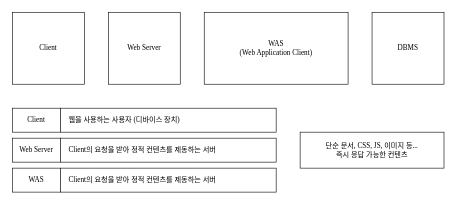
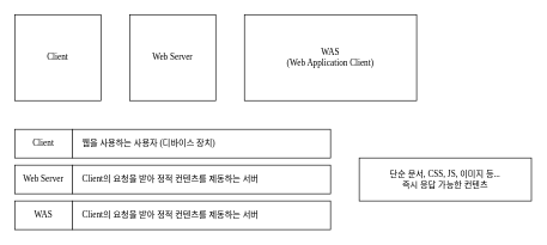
  <mxCell id="0" />
  <mxCell id="1" parent="0" />
  <mxCell id="2" value="Web Server" style="rounded=0;whiteSpace=wrap;html=1;fontFamily=a고딕14;" vertex="1" parent="1"><mxGeometry x="180" y="20" width="120" height="120" as="geometry" /></mxCell>
  <mxCell id="3" value="WAS&lt;br&gt;(Web Application Client)" style="rounded=0;whiteSpace=wrap;html=1;fontFamily=a고딕14;" vertex="1" parent="1"><mxGeometry x="340" y="20" width="240" height="120" as="geometry" /></mxCell>
- <mxCell id="4" value="DBMS" style="rounded=0;whiteSpace=wrap;html=1;fontFamily=a고딕14;" vertex="1" parent="1"><mxGeometry x="620" y="20" width="120" height="120" as="geometry" /></mxCell>
  <mxCell id="5" value="Client" style="rounded=0;whiteSpace=wrap;html=1;fontFamily=a고딕14;" vertex="1" parent="1"><mxGeometry x="20" y="20" width="120" height="120" as="geometry" /></mxCell>
  <mxCell id="6" value="Client" style="rounded=0;whiteSpace=wrap;html=1;fontFamily=a고딕14;" vertex="1" parent="1"><mxGeometry x="20" y="180" width="80" height="40" as="geometry" /></mxCell>
  <mxCell id="7" value="&amp;nbsp; &amp;nbsp; 웹을 사용하는 사용자 (디바이스 장치)" style="rounded=0;whiteSpace=wrap;html=1;fontFamily=a고딕14;align=left;" vertex="1" parent="1"><mxGeometry x="100" y="180" width="360" height="40" as="geometry" /></mxCell>
  <mxCell id="8" value="Web Server" style="rounded=0;whiteSpace=wrap;html=1;fontFamily=a고딕14;" vertex="1" parent="1"><mxGeometry x="20" y="230" width="80" height="40" as="geometry" /></mxCell>
  <mxCell id="9" value="&amp;nbsp; &amp;nbsp; Client의 요청을 받아 정적 컨텐츠를 제동하는 서버" style="rounded=0;whiteSpace=wrap;html=1;fontFamily=a고딕14;align=left;" vertex="1" parent="1"><mxGeometry x="100" y="230" width="360" height="40" as="geometry" /></mxCell>
  <mxCell id="10" value="단순 문서, CSS, JS, 이미지 등...&lt;br&gt;즉시 응답 가능한 컨텐츠" style="rounded=0;whiteSpace=wrap;html=1;fontFamily=a고딕14;align=center;" vertex="1" parent="1"><mxGeometry x="500" y="220" width="240" height="60" as="geometry" /></mxCell>
  <mxCell id="11" value="WAS" style="rounded=0;whiteSpace=wrap;html=1;fontFamily=a고딕14;" vertex="1" parent="1"><mxGeometry x="20" y="280" width="80" height="40" as="geometry" /></mxCell>
  <mxCell id="12" value="&amp;nbsp; &amp;nbsp; Client의 요청을 받아 정적 컨텐츠를 제동하는 서버" style="rounded=0;whiteSpace=wrap;html=1;fontFamily=a고딕14;align=left;" vertex="1" parent="1"><mxGeometry x="100" y="280" width="360" height="40" as="geometry" /></mxCell>
